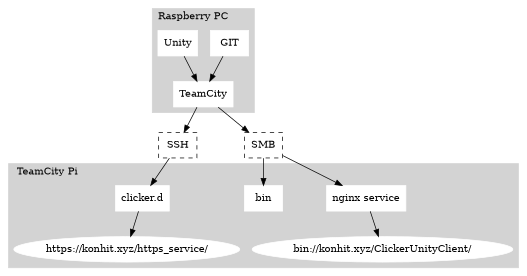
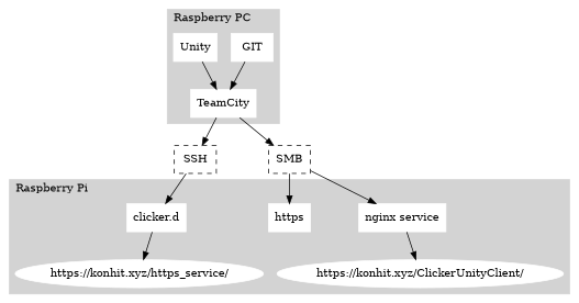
  strict digraph {
    node [color=white shape=polygon style=filled]
    GIT
    TeamCity
    Unity
    n4 [label="nginx service"]
-   bin
+   bin [label=https]
    n6 [label="clicker.d"]
-   "https://konhit.xyz/ClickerUnityClient/" [shape=ellipse label="bin://konhit.xyz/ClickerUnityClient/"]
+   "https://konhit.xyz/ClickerUnityClient/" [shape=ellipse]
    n8 [label="https://konhit.xyz/https_service/" shape=ellipse]
    SSH [style=dashed color=""]
    SMB [style=dashed color=""]
    subgraph cluster_1 {
      color=lightgrey
      label="Raspberry PC"
      labeljust=l
      style=filled
      GIT
      TeamCity
      Unity
    }
    subgraph cluster_2 {
      color=lightgrey
-     label="TeamCity Pi"
+     label="Raspberry Pi"
      labeljust=l
      style=filled
      n4
      bin
      n6
      "https://konhit.xyz/ClickerUnityClient/"
      n8
    }
    GIT -> TeamCity
    TeamCity -> SSH
    TeamCity -> SMB
    Unity -> TeamCity
    n4 -> "https://konhit.xyz/ClickerUnityClient/"
    n6 -> n8
    SSH -> n6
    SMB -> n4
    SMB -> bin
  }
